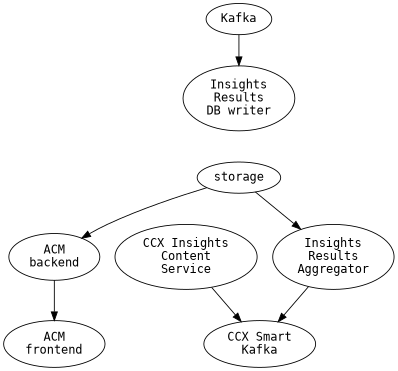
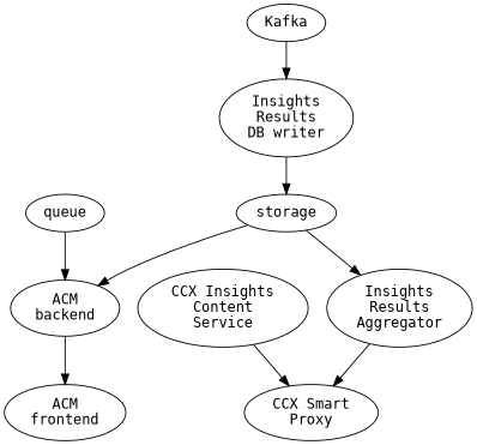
  digraph {
    rankdir=TP
    node [fontname=Monospace]
    edge [fontname=Monospace]
+   n1 [label=queue]
    n2 [label="ACM\nbackend"]
    n3 [label="ACM\nfrontend"]
    n4 [label=Kafka]
    n5 [label="Insights\nResults\nDB writer"]
    n6 [label=storage]
    n7 [label="Insights\nResults\nAggregator"]
-   n8 [label="CCX Smart\nKafka"]
+   n8 [label="CCX Smart\nProxy"]
    n9 [label="CCX Insights\nContent\nService"]
+   n1 -> n2
    n2 -> n3
    n4 -> n5
+   n5 -> n6
    n6 -> n2
    n6 -> n7
    n7 -> n8
    n9 -> n8
  }
